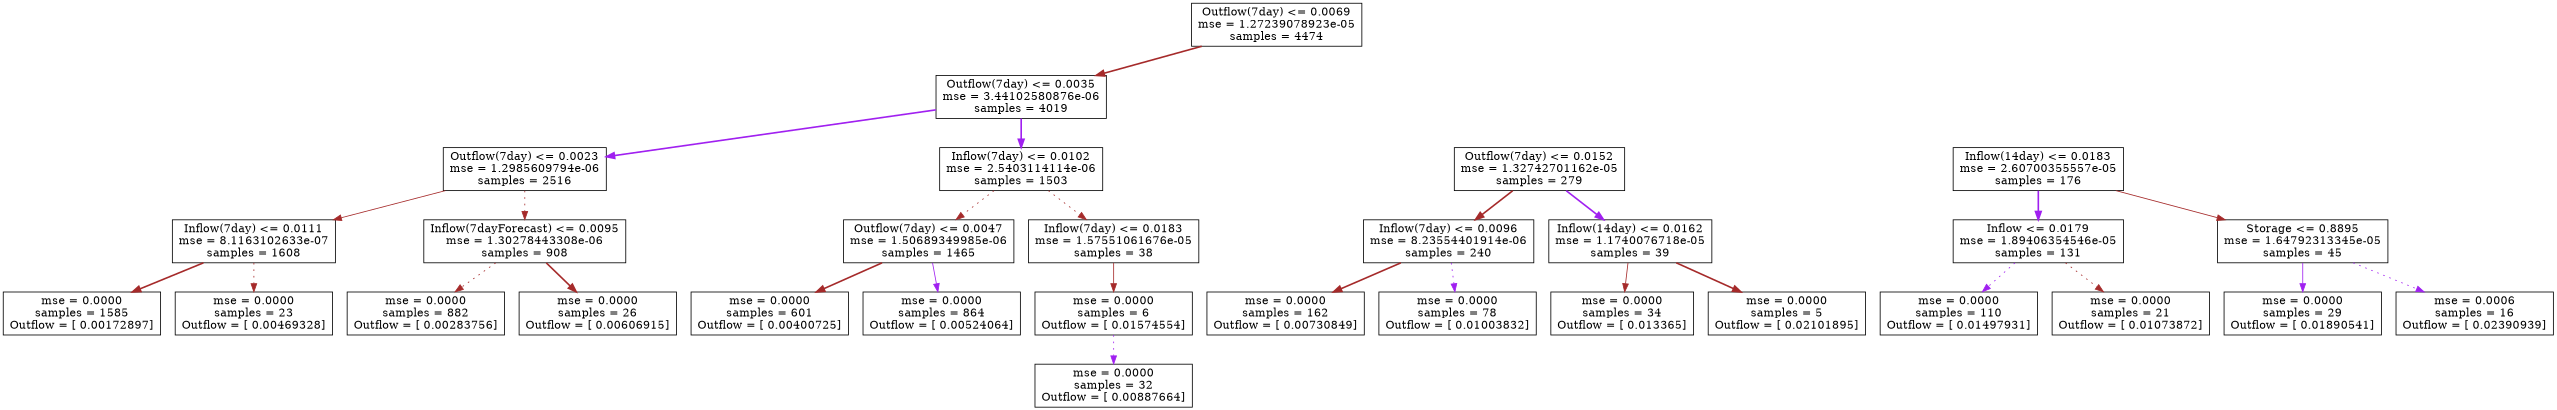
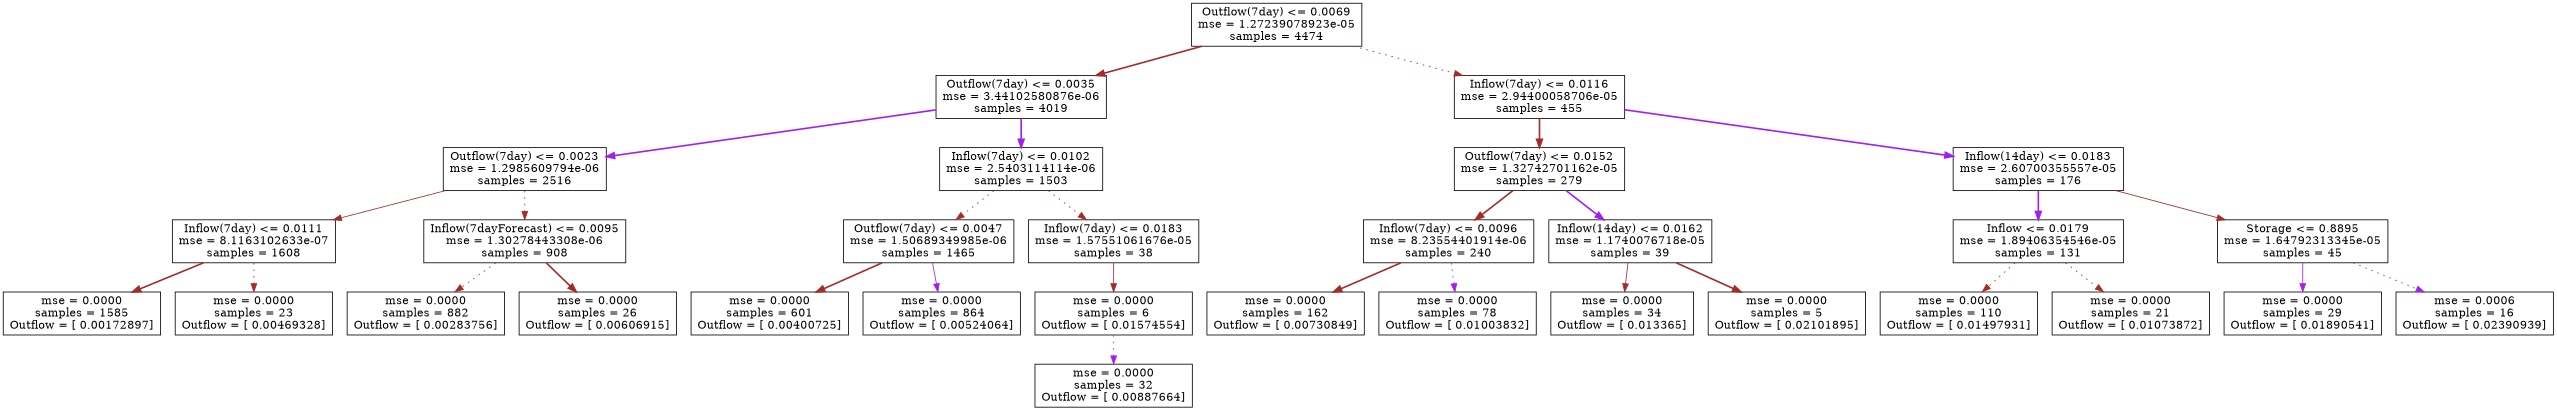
  digraph {
    node [shape=box]
    edge [color=brown style=bold]
    n1 [label="Outflow(7day) <= 0.0069\nmse = 1.27239078923e-05\nsamples = 4474"]
    n2 [label="Outflow(7day) <= 0.0035\nmse = 3.44102580876e-06\nsamples = 4019"]
+   n3 [label="Inflow(7day) <= 0.0116\nmse = 2.94400058706e-05\nsamples = 455"]
    n4 [label="Outflow(7day) <= 0.0023\nmse = 1.2985609794e-06\nsamples = 2516"]
    n5 [label="Inflow(7day) <= 0.0102\nmse = 2.5403114114e-06\nsamples = 1503"]
    n6 [label="Outflow(7day) <= 0.0152\nmse = 1.32742701162e-05\nsamples = 279"]
    n7 [label="Inflow(14day) <= 0.0183\nmse = 2.60700355557e-05\nsamples = 176"]
    n8 [label="Inflow(7day) <= 0.0111\nmse = 8.1163102633e-07\nsamples = 1608"]
    n9 [label="Inflow(7dayForecast) <= 0.0095\nmse = 1.30278443308e-06\nsamples = 908"]
    n10 [label="Outflow(7day) <= 0.0047\nmse = 1.50689349985e-06\nsamples = 1465"]
    n11 [label="Inflow(7day) <= 0.0183\nmse = 1.57551061676e-05\nsamples = 38"]
    n12 [label="mse = 0.0000\nsamples = 1585\nOutflow = [ 0.00172897]"]
    n13 [label="mse = 0.0000\nsamples = 23\nOutflow = [ 0.00469328]"]
    n14 [label="mse = 0.0000\nsamples = 882\nOutflow = [ 0.00283756]"]
    n15 [label="mse = 0.0000\nsamples = 26\nOutflow = [ 0.00606915]"]
    n16 [label="mse = 0.0000\nsamples = 601\nOutflow = [ 0.00400725]"]
    n17 [label="mse = 0.0000\nsamples = 864\nOutflow = [ 0.00524064]"]
    n18 [label="mse = 0.0000\nsamples = 6\nOutflow = [ 0.01574554]"]
    n19 [label="mse = 0.0000\nsamples = 32\nOutflow = [ 0.00887664]"]
    n20 [label="Inflow(7day) <= 0.0096\nmse = 8.23554401914e-06\nsamples = 240"]
    n21 [label="Inflow(14day) <= 0.0162\nmse = 1.1740076718e-05\nsamples = 39"]
    n22 [label="Inflow <= 0.0179\nmse = 1.89406354546e-05\nsamples = 131"]
    n23 [label="Storage <= 0.8895\nmse = 1.64792313345e-05\nsamples = 45"]
    n24 [label="mse = 0.0000\nsamples = 162\nOutflow = [ 0.00730849]"]
    n25 [label="mse = 0.0000\nsamples = 78\nOutflow = [ 0.01003832]"]
    n26 [label="mse = 0.0000\nsamples = 34\nOutflow = [ 0.013365]"]
    n27 [label="mse = 0.0000\nsamples = 5\nOutflow = [ 0.02101895]"]
    n28 [label="mse = 0.0000\nsamples = 110\nOutflow = [ 0.01497931]"]
    n29 [label="mse = 0.0000\nsamples = 21\nOutflow = [ 0.01073872]"]
    n30 [label="mse = 0.0000\nsamples = 29\nOutflow = [ 0.01890541]"]
    n31 [label="mse = 0.0006\nsamples = 16\nOutflow = [ 0.02390939]"]
    n1 -> n2
+   n1 -> n3 [style=dotted]
    n2 -> n4 [color=purple]
    n2 -> n5 [color=purple]
+   n3 -> n6
+   n3 -> n7 [color=purple]
    n4 -> n8 [style=solid]
    n4 -> n9 [style=dotted]
    n5 -> n10 [style=dotted]
    n5 -> n11 [style=dotted]
    n6 -> n20
    n6 -> n21 [color=purple]
    n7 -> n22 [color=purple]
    n7 -> n23 [style=solid]
    n8 -> n12
    n8 -> n13 [style=dotted]
    n9 -> n14 [style=dotted]
    n9 -> n15
    n10 -> n16
    n10 -> n17 [color=purple style=solid]
    n11 -> n18 [style=solid]
    n18 -> n19 [color=purple style=dotted]
    n20 -> n24
    n20 -> n25 [color=purple style=dotted]
    n21 -> n26 [style=solid]
    n21 -> n27
-   n22 -> n28 [color=purple style=dotted]
+   n22 -> n28 [style=dotted]
    n22 -> n29 [style=dotted]
    n23 -> n30 [color=purple style=solid]
    n23 -> n31 [color=purple style=dotted]
  }
